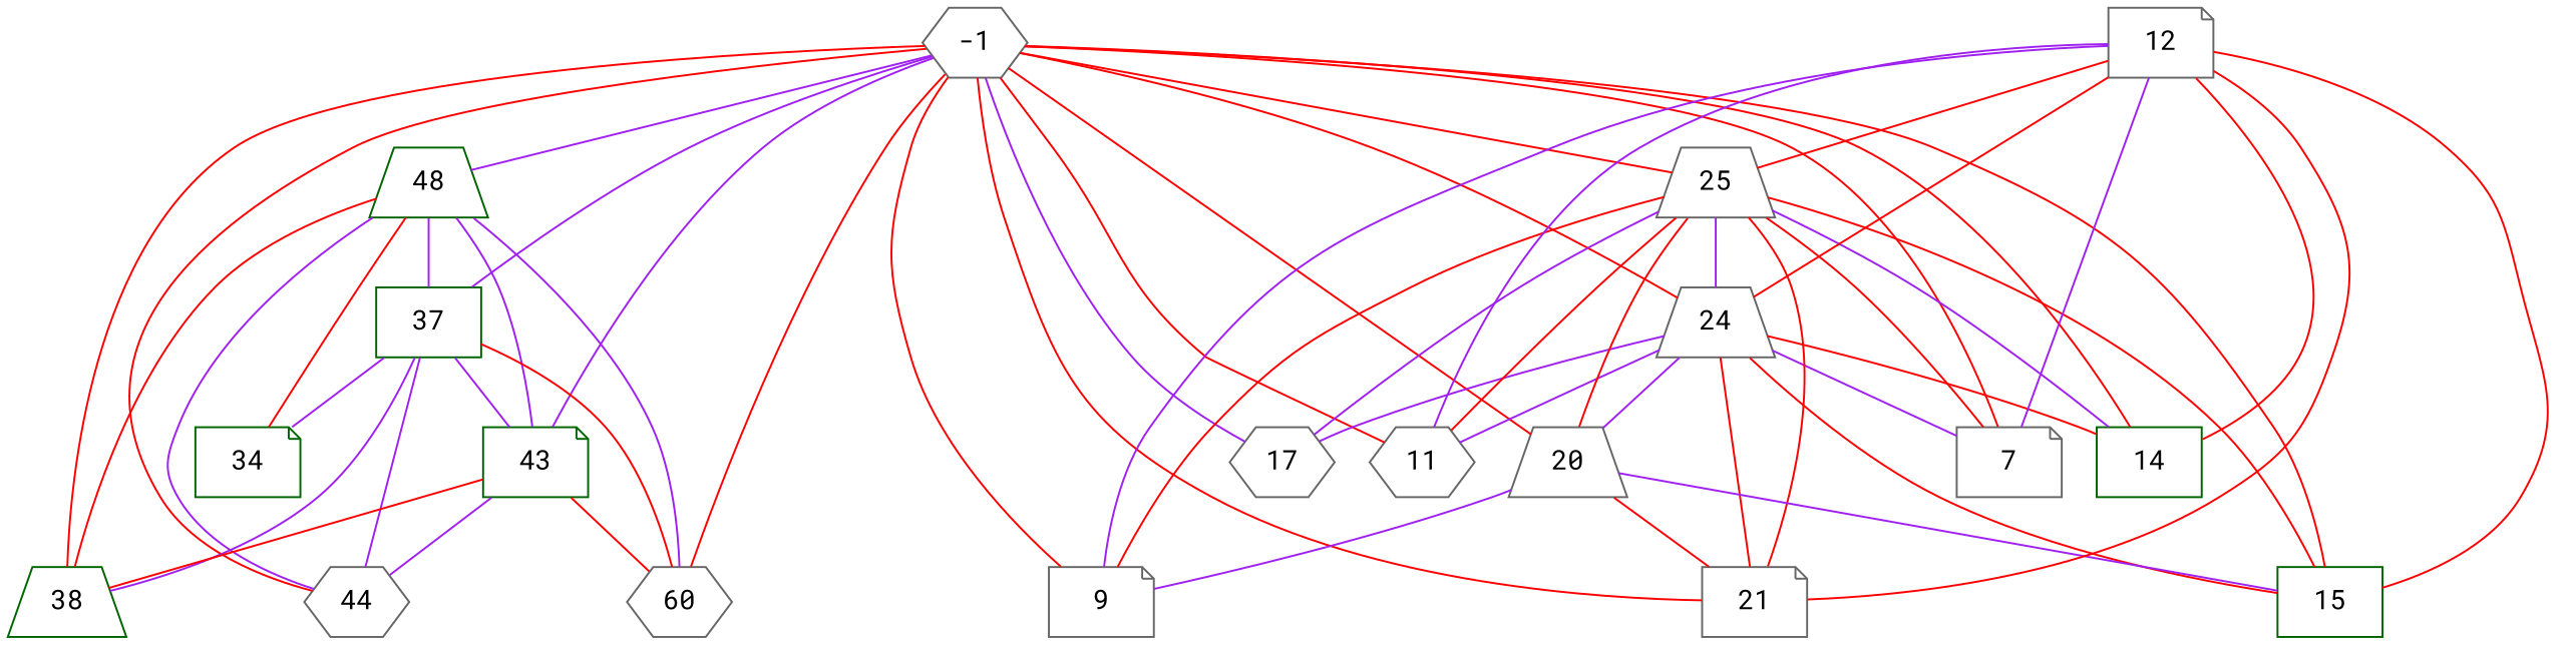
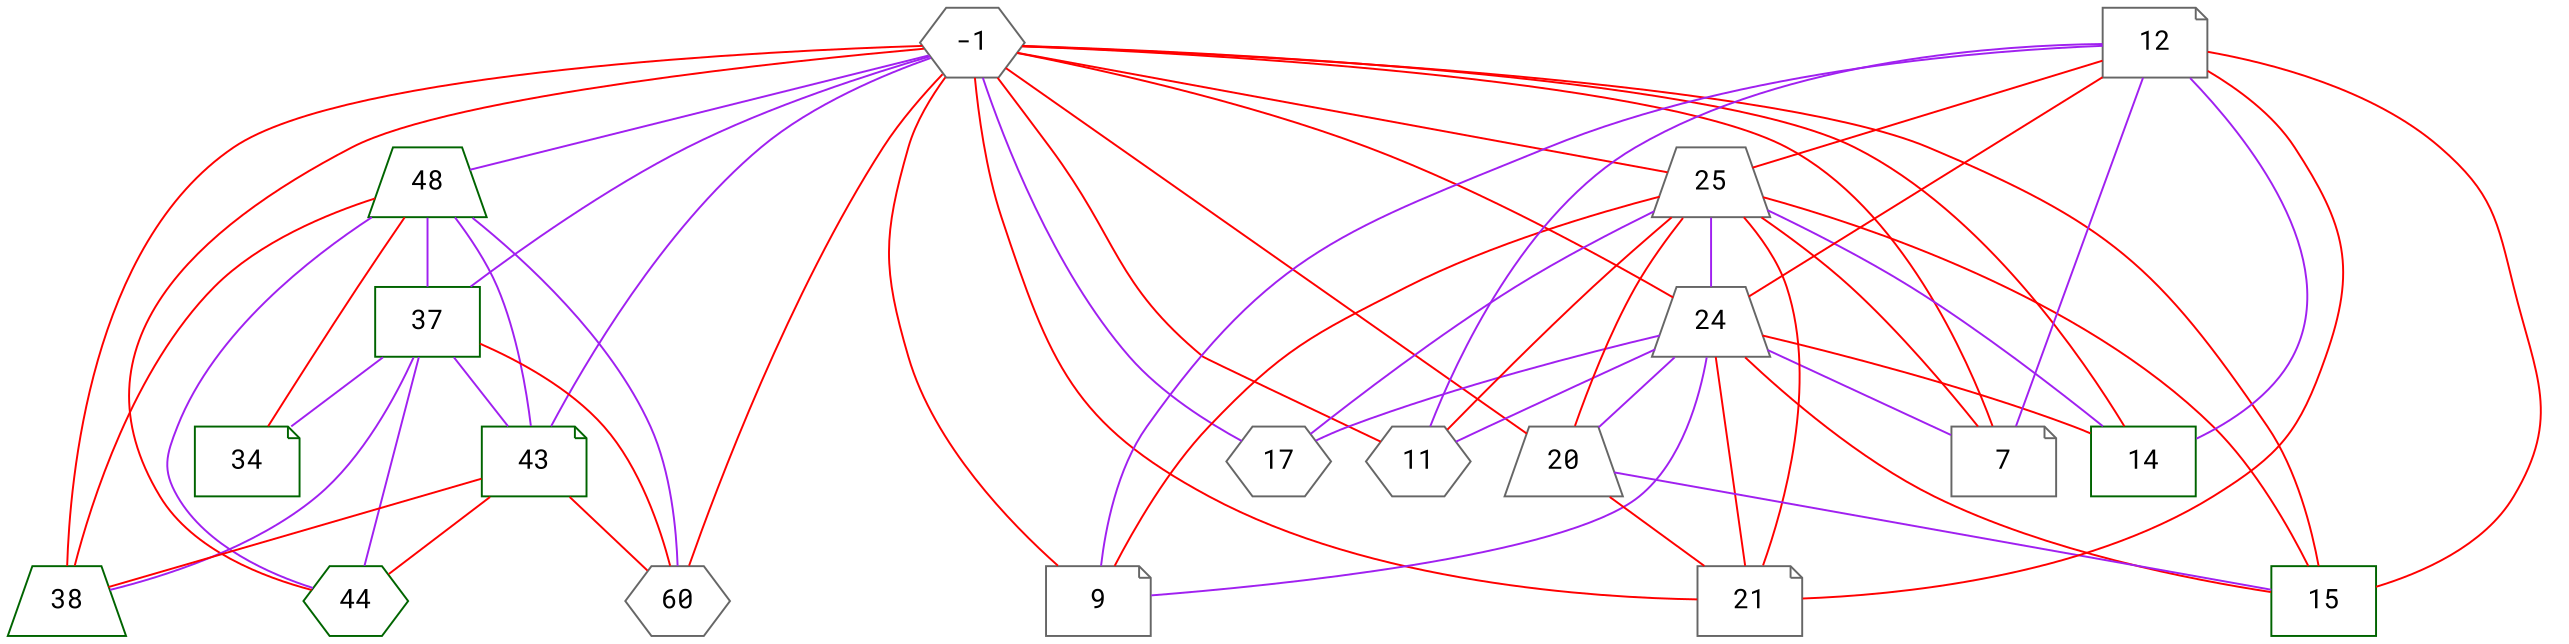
  strict graph {
    fontname="Roboto Mono"
    node [color=gray40 fontname="Roboto Mono" shape=note]
    edge [color=red fontname="Roboto Mono"]
    -1 [shape=hexagon]
    48 [color=darkgreen shape=trapezium]
    n3 [color=darkgreen label=37 shape=box]
    38 [color=darkgreen shape=trapezium]
    43 [color=darkgreen]
    7
    24 [shape=trapezium]
    25 [shape=trapezium]
    n9 [label=60 shape=hexagon]
    9
    11 [shape=hexagon]
-   44 [shape=hexagon]
+   44 [color=darkgreen shape=hexagon]
    14 [color=darkgreen shape=box]
    15 [color=darkgreen shape=box]
    20 [shape=trapezium]
    17 [shape=hexagon]
    21
    34 [color=darkgreen]
    12
    -1 -- 48 [color=purple]
    -1 -- n3 [color=purple]
    -1 -- 38
    -1 -- 43 [color=purple]
    -1 -- 7
    -1 -- 24
    -1 -- 25
    -1 -- n9
    -1 -- 9
    -1 -- 11
    -1 -- 44
    -1 -- 14
    -1 -- 15
    -1 -- 20
    -1 -- 17 [color=purple]
    -1 -- 21
    48 -- n3 [color=purple]
    48 -- 38
    48 -- 43 [color=purple]
    48 -- n9 [color=purple]
    48 -- 44 [color=purple]
    48 -- 34
    n3 -- 38 [color=purple]
    n3 -- 43 [color=purple]
    n3 -- n9
    n3 -- 44 [color=purple]
    n3 -- 34 [color=purple]
    43 -- 38
    43 -- n9
-   43 -- 44 [color=purple]
+   43 -- 44
    24 -- 7 [color=purple]
-   20 -- 9 [color=purple]
+   24 -- 9 [color=purple]
    24 -- 11 [color=purple]
    24 -- 14
    24 -- 15
    24 -- 20 [color=purple]
    24 -- 17 [color=purple]
    24 -- 21
    25 -- 7
    25 -- 24 [color=purple]
    25 -- 9
    25 -- 11
    25 -- 14 [color=purple]
    25 -- 15
    25 -- 20
    25 -- 17 [color=purple]
    25 -- 21
    20 -- 15 [color=purple]
    20 -- 21
    12 -- 7 [color=purple]
    12 -- 24
    12 -- 25
    12 -- 9 [color=purple]
    12 -- 11 [color=purple]
-   12 -- 14
+   12 -- 14 [color=purple]
    12 -- 15
    12 -- 21
  }
